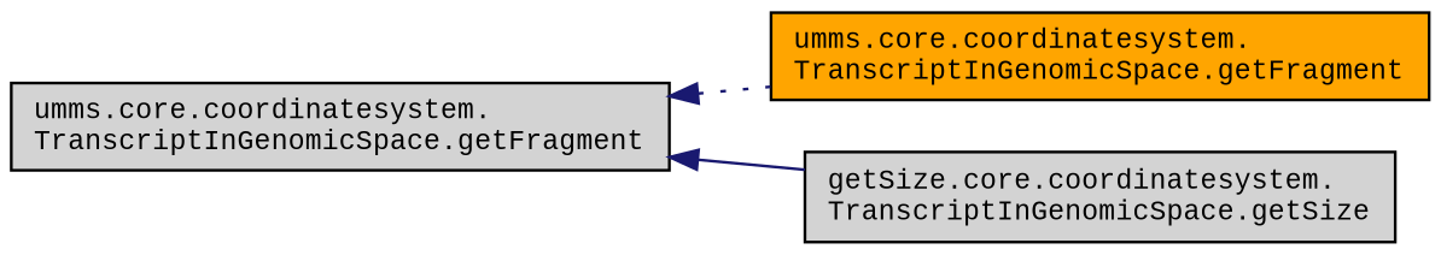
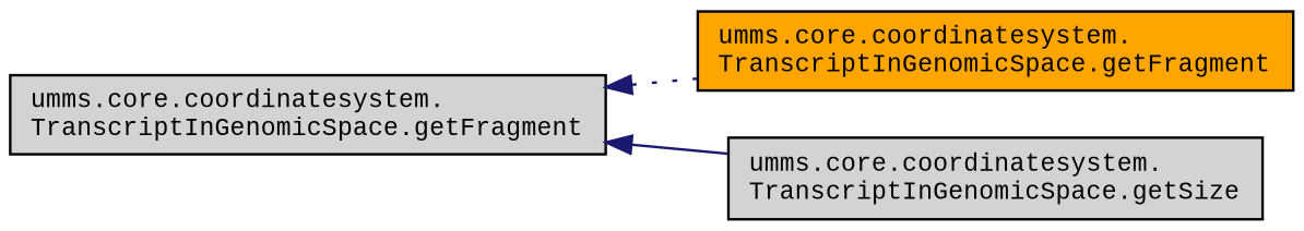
  digraph {
    rankdir=LR
    fontname="Liberation Mono"
    node [color=black fillcolor=lightgrey fontname="Liberation Mono" fontsize=10 shape=record style=filled]
    edge [color=midnightblue dir=back fontname="Liberation Mono" fontsize=10 labelfontname=Helvetica labelfontsize=10]
    n1 [fontcolor=black height=0.2 label="umms.core.coordinatesystem.\lTranscriptInGenomicSpace.getFragment" width=0.4]
    n2 [fillcolor=orange height=0.2 label="umms.core.coordinatesystem.\lTranscriptInGenomicSpace.getFragment" width=0.4]
-   n3 [height=0.2 label="getSize.core.coordinatesystem.\lTranscriptInGenomicSpace.getSize" width=0.4]
+   n3 [height=0.2 label="umms.core.coordinatesystem.\lTranscriptInGenomicSpace.getSize" width=0.4]
    n1 -> n2 [style=dotted]
    n1 -> n3 [style=solid]
  }
